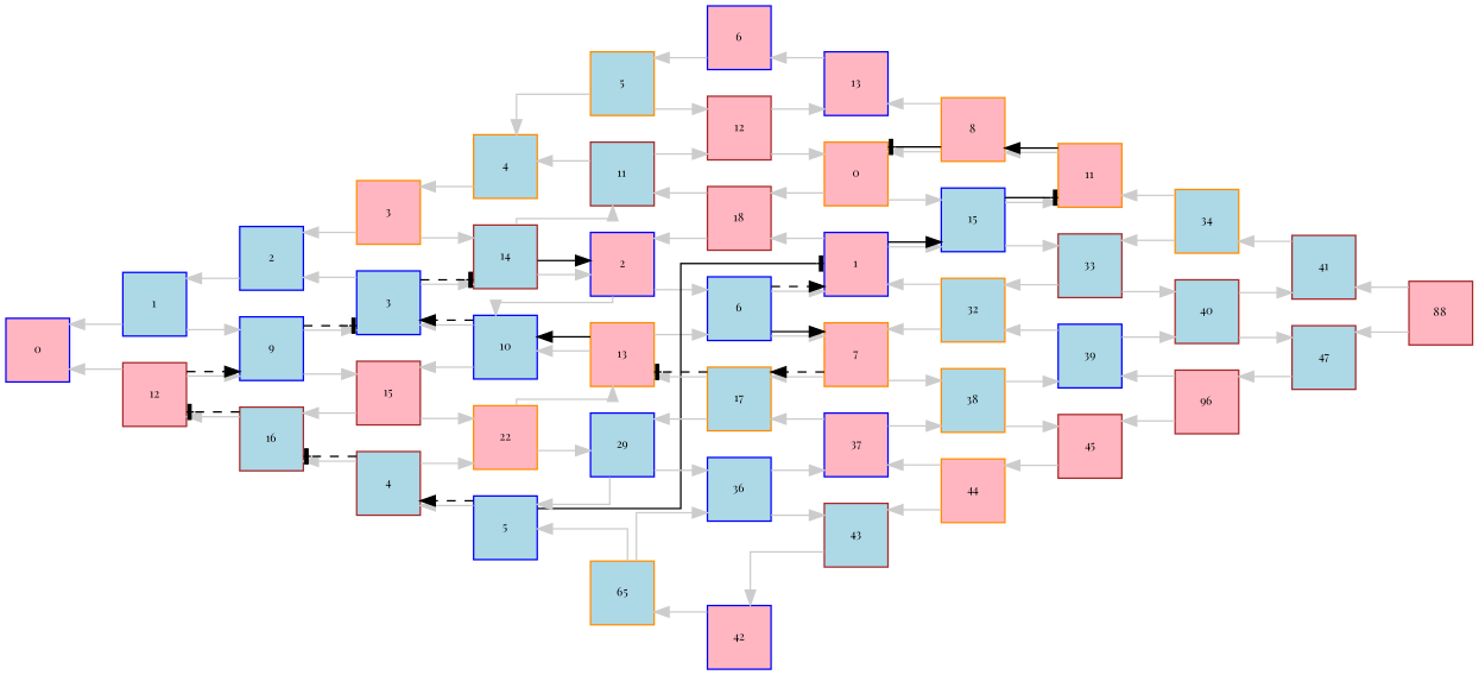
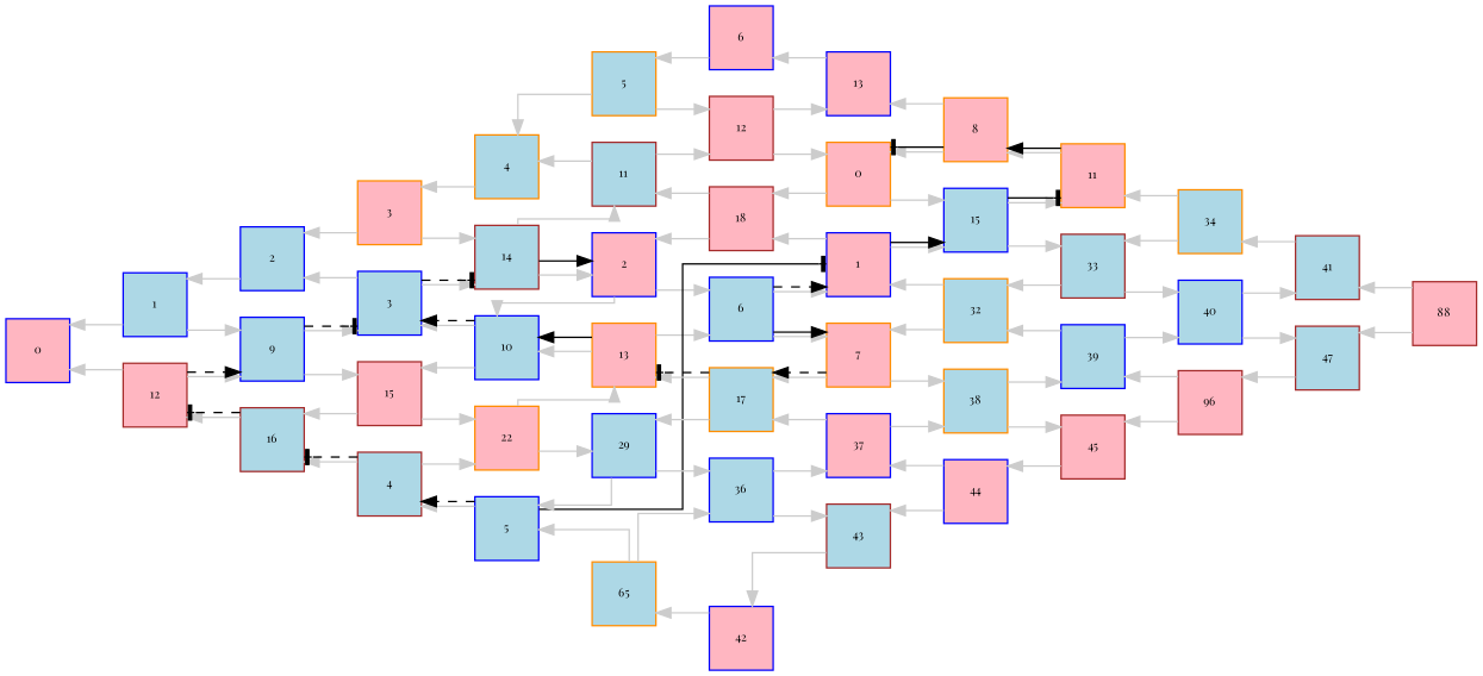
  digraph {
    fontname="Playfair Display"
    rank=same
    rankdir=LR
    splines=ortho
    node [color=blue fillcolor=lightblue fixedsize=true fontname="Playfair Display" fontsize=8 shape=square style=filled]
    edge [constraint=false fontname="Playfair Display" style=invis]
    0 [fillcolor=lightpink width=0.6]
    1 [width=0.6]
    n3 [color=brown fillcolor=lightpink label=12 width=0.6]
    2 [width=0.6]
    n5 [label=9 width=0.6]
    n6 [color=brown label=16 width=0.6]
    3 [color=darkorange fillcolor=lightpink width=0.6]
    n8 [label=3 width=0.6]
    15 [color=brown fillcolor=lightpink width=0.6]
    4 [color=darkorange width=0.6]
    n11 [color=brown label=14 width=0.6]
    n12 [label=10 width=0.6]
    5 [color=darkorange width=0.6]
    11 [color=brown width=0.6]
    n15 [fillcolor=lightpink label=2 width=0.6]
    6 [fillcolor=lightpink width=0.6]
    12 [color=brown fillcolor=lightpink width=0.6]
    18 [color=brown fillcolor=lightpink width=0.6]
    13 [fillcolor=lightpink width=0.6]
    n20 [color=darkorange fillcolor=lightpink label=0 width=0.6]
    n21 [color=darkorange fillcolor=lightpink label=8 width=0.6]
    n22 [color=brown label=4 width=0.6]
    22 [color=darkorange fillcolor=lightpink width=0.6]
    n24 [color=darkorange fillcolor=lightpink label=13 width=0.6]
    n25 [label=6 width=0.6]
    n26 [fillcolor=lightpink label=1 width=0.6]
    n27 [label=15 width=0.6]
    n28 [color=darkorange fillcolor=lightpink label=11 width=0.6]
    n29 [label=5 width=0.6]
    29 [width=0.6]
    n31 [color=darkorange label=17 width=0.6]
    n32 [color=darkorange fillcolor=lightpink label=7 width=0.6]
    32 [color=darkorange width=0.6]
    33 [color=brown width=0.6]
    34 [color=darkorange width=0.6]
    n36 [color=darkorange label=65 width=0.6]
    36 [width=0.6]
    37 [fillcolor=lightpink width=0.6]
    38 [color=darkorange width=0.6]
    39 [width=0.6]
-   40 [color=brown width=0.6]
+   40 [width=0.6]
    41 [color=brown width=0.6]
    42 [fillcolor=lightpink width=0.6]
    43 [color=brown width=0.6]
-   44 [color=darkorange fillcolor=lightpink width=0.6]
+   44 [fillcolor=lightpink width=0.6]
    45 [color=brown fillcolor=lightpink width=0.6]
    n47 [color=brown fillcolor=lightpink label=96 width=0.6]
    47 [color=brown width=0.6]
    n49 [color=brown fillcolor=lightpink label=88 width=0.6]
    0 -> 1 [constraint=true]
    0 -> n3 [constraint=true]
    1 -> 0 [color="#cccccc" style=vis]
    1 -> 2 [constraint=true]
    1 -> n5 [color="#cccccc" style=vis]
    1 -> n5 [constraint=true]
    n3 -> 0 [color="#cccccc" style=vis]
    n3 -> n5 [color="#cccccc" style=vis]
    n3 -> n5 [arrowhead=normal style=dashed]
    n3 -> n5 [constraint=true]
    n3 -> n6 [constraint=true]
    2 -> 1 [color="#cccccc" style=vis]
    2 -> 3 [constraint=true]
    2 -> n8 [constraint=true]
    n5 -> n8 [color="#cccccc" style=vis]
    n5 -> n8 [arrowhead=tee style=dashed]
    n5 -> n8 [constraint=true]
    n5 -> 15 [color="#cccccc" style=vis]
    n5 -> 15 [constraint=true]
    n6 -> n3 [color="#cccccc" style=vis]
    n6 -> n3 [arrowhead=tee style=dashed]
    n6 -> 15 [constraint=true]
    n6 -> n22 [constraint=true]
    3 -> 2 [color="#cccccc" style=vis]
    3 -> 4 [constraint=true]
    3 -> n11 [color="#cccccc" style=vis]
    3 -> n11 [constraint=true]
    n8 -> 2 [color="#cccccc" style=vis]
    n8 -> n11 [color="#cccccc" style=vis]
    n8 -> n11 [arrowhead=tee style=dashed]
    n8 -> n11 [constraint=true]
    n8 -> n12 [constraint=true]
    15 -> n6 [color="#cccccc" style=vis]
    15 -> n12 [constraint=true]
    15 -> 22 [color="#cccccc" style=vis]
    15 -> 22 [constraint=true]
    4 -> 3 [color="#cccccc" style=vis]
    4 -> 5 [constraint=true]
    4 -> 11 [constraint=true]
    n11 -> 11 [color="#cccccc" style=vis]
    n11 -> 11 [constraint=true]
    n11 -> n15 [color="#cccccc" style=vis]
    n11 -> n15 [arrowhead=normal style=solid]
    n11 -> n15 [constraint=true]
    n12 -> n8 [color="#cccccc" style=vis]
    n12 -> n8 [arrowhead=normal style=dashed]
    n12 -> 15 [color="#cccccc" style=vis]
    n12 -> n15 [constraint=true]
    n12 -> n24 [constraint=true]
    5 -> 4 [color="#cccccc" style=vis]
    5 -> 6 [constraint=true]
    5 -> 12 [color="#cccccc" style=vis]
    5 -> 12 [constraint=true]
    11 -> 4 [color="#cccccc" style=vis]
    11 -> 12 [color="#cccccc" style=vis]
    11 -> 12 [constraint=true]
    11 -> 18 [constraint=true]
    n15 -> n12 [color="#cccccc" style=vis]
    n15 -> 18 [constraint=true]
    n15 -> n25 [color="#cccccc" style=vis]
    n15 -> n25 [constraint=true]
    6 -> 5 [color="#cccccc" style=vis]
    6 -> 13 [constraint=true]
    12 -> 13 [color="#cccccc" style=vis]
    12 -> 13 [constraint=true]
    12 -> n20 [color="#cccccc" style=vis]
    12 -> n20 [constraint=true]
    18 -> 11 [color="#cccccc" style=vis]
    18 -> n15 [color="#cccccc" style=vis]
    18 -> n20 [constraint=true]
    18 -> n26 [constraint=true]
    13 -> 6 [color="#cccccc" style=vis]
    13 -> n21 [constraint=true]
    n20 -> 18 [color="#cccccc" style=vis]
    n20 -> n21 [constraint=true]
    n20 -> n27 [color="#cccccc" style=vis]
    n20 -> n27 [constraint=true]
    n21 -> 13 [color="#cccccc" style=vis]
    n21 -> n20 [color="#cccccc" style=vis]
    n21 -> n20 [arrowhead=tee style=solid]
    n21 -> n28 [constraint=true]
    n22 -> n6 [color="#cccccc" style=vis]
    n22 -> n6 [arrowhead=tee style=dashed]
    n22 -> 22 [color="#cccccc" style=vis]
    n22 -> 22 [constraint=true]
    n22 -> n29 [constraint=true]
    22 -> n24 [color="#cccccc" style=vis]
    22 -> n24 [constraint=true]
    22 -> 29 [color="#cccccc" style=vis]
    22 -> 29 [constraint=true]
    n24 -> n12 [color="#cccccc" style=vis]
    n24 -> n12 [arrowhead=normal style=solid]
    n24 -> n25 [color="#cccccc" style=vis]
    n24 -> n25 [constraint=true]
    n24 -> n31 [constraint=true]
    n25 -> n26 [color="#cccccc" style=vis]
    n25 -> n26 [arrowhead=normal style=dashed]
    n25 -> n26 [constraint=true]
    n25 -> n32 [color="#cccccc" style=vis]
    n25 -> n32 [arrowhead=normal style=solid]
    n25 -> n32 [constraint=true]
    n26 -> 18 [color="#cccccc" style=vis]
    n26 -> n27 [color="#cccccc" style=vis]
    n26 -> n27 [arrowhead=normal style=solid]
    n26 -> n27 [constraint=true]
    n26 -> 32 [constraint=true]
    n27 -> n28 [color="#cccccc" style=vis]
    n27 -> n28 [arrowhead=tee style=solid]
    n27 -> n28 [constraint=true]
    n27 -> 33 [color="#cccccc" style=vis]
    n27 -> 33 [constraint=true]
    n28 -> n21 [color="#cccccc" style=vis]
    n28 -> n21 [arrowhead=normal style=solid]
    n28 -> 34 [constraint=true]
    n29 -> n22 [color="#cccccc" style=vis]
    n29 -> n22 [arrowhead=normal style=dashed]
    n29 -> n26 [arrowhead=tee style=solid]
    n29 -> 29 [constraint=true]
    n29 -> n36 [constraint=true]
    29 -> n29 [color="#cccccc" style=vis]
    29 -> n31 [constraint=true]
    29 -> 36 [color="#cccccc" style=vis]
    29 -> 36 [constraint=true]
    n31 -> n24 [color="#cccccc" style=vis]
    n31 -> n24 [arrowhead=tee style=dashed]
    n31 -> 29 [color="#cccccc" style=vis]
    n31 -> n32 [constraint=true]
    n31 -> 37 [constraint=true]
    n32 -> n31 [color="#cccccc" style=vis]
    n32 -> n31 [arrowhead=normal style=dashed]
    n32 -> 32 [constraint=true]
    n32 -> 38 [color="#cccccc" style=vis]
    n32 -> 38 [constraint=true]
    32 -> n26 [color="#cccccc" style=vis]
    32 -> n32 [color="#cccccc" style=vis]
    32 -> 33 [constraint=true]
    32 -> 39 [constraint=true]
    33 -> 32 [color="#cccccc" style=vis]
    33 -> 34 [constraint=true]
    33 -> 40 [color="#cccccc" style=vis]
    33 -> 40 [constraint=true]
    34 -> n28 [color="#cccccc" style=vis]
    34 -> 33 [color="#cccccc" style=vis]
    34 -> 41 [constraint=true]
    n36 -> n29 [color="#cccccc" style=vis]
    n36 -> 36 [color="#cccccc" style=vis]
    n36 -> 36 [constraint=true]
    n36 -> 42 [constraint=true]
    36 -> 37 [color="#cccccc" style=vis]
    36 -> 37 [constraint=true]
    36 -> 43 [color="#cccccc" style=vis]
    36 -> 43 [constraint=true]
    37 -> n31 [color="#cccccc" style=vis]
    37 -> 38 [color="#cccccc" style=vis]
    37 -> 38 [constraint=true]
    37 -> 44 [constraint=true]
    38 -> 39 [color="#cccccc" style=vis]
    38 -> 39 [constraint=true]
    38 -> 45 [color="#cccccc" style=vis]
    38 -> 45 [constraint=true]
    39 -> 32 [color="#cccccc" style=vis]
    39 -> 40 [color="#cccccc" style=vis]
    39 -> 40 [constraint=true]
    39 -> n47 [constraint=true]
    40 -> 41 [color="#cccccc" style=vis]
    40 -> 41 [constraint=true]
    40 -> 47 [color="#cccccc" style=vis]
    40 -> 47 [constraint=true]
    41 -> 34 [color="#cccccc" style=vis]
    41 -> n49 [constraint=true]
    42 -> n36 [color="#cccccc" style=vis]
    42 -> 43 [constraint=true]
    43 -> 42 [color="#cccccc" style=vis]
    43 -> 44 [constraint=true]
    44 -> 37 [color="#cccccc" style=vis]
    44 -> 43 [color="#cccccc" style=vis]
    44 -> 45 [constraint=true]
    45 -> 44 [color="#cccccc" style=vis]
    45 -> n47 [constraint=true]
    n47 -> 39 [color="#cccccc" style=vis]
    n47 -> 45 [color="#cccccc" style=vis]
    n47 -> 47 [constraint=true]
    47 -> n47 [color="#cccccc" style=vis]
    47 -> n49 [constraint=true]
    n49 -> 41 [color="#cccccc" style=vis]
    n49 -> 47 [color="#cccccc" style=vis]
  }
